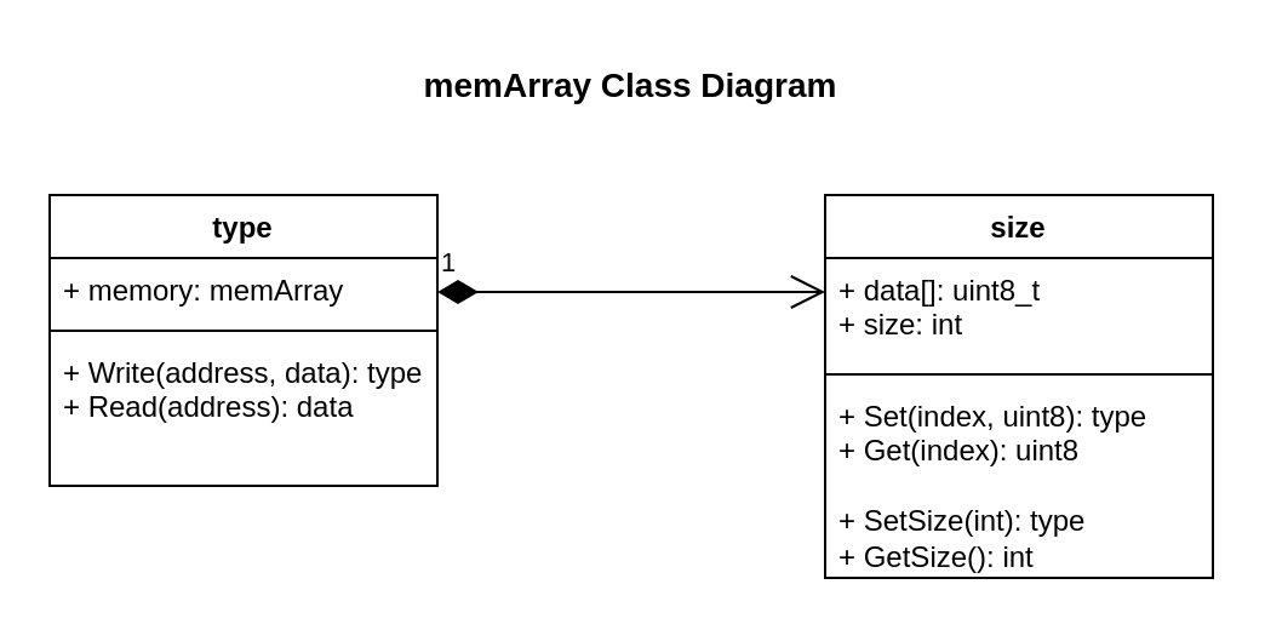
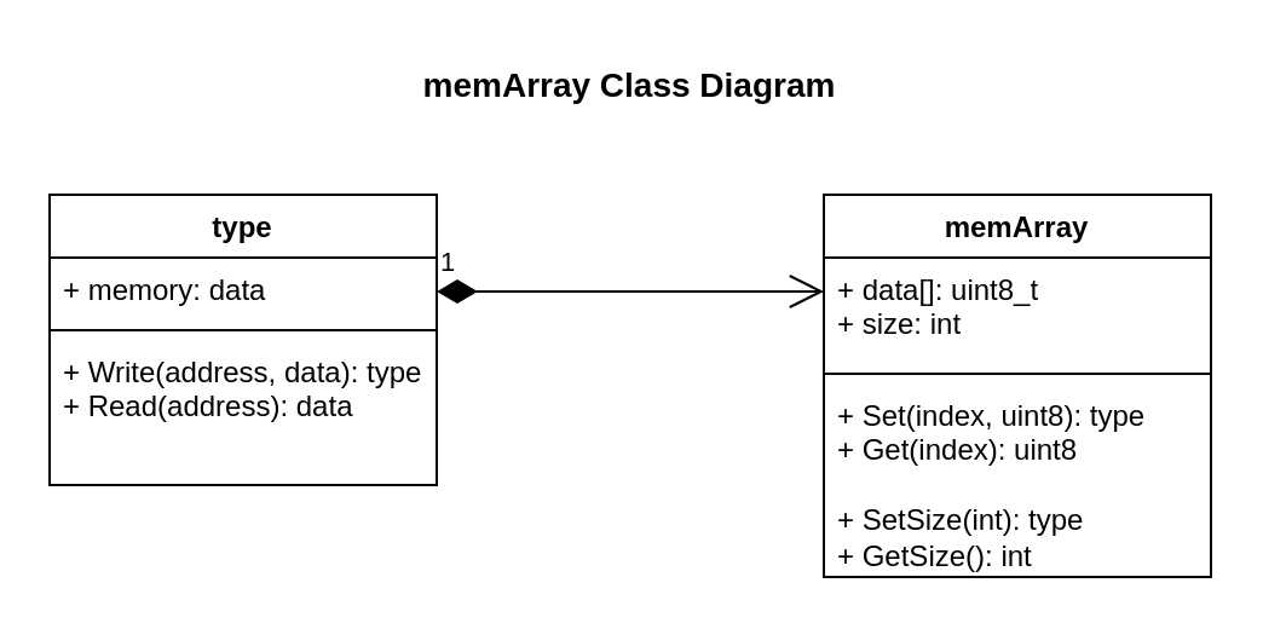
  <mxCell id="0" />
  <mxCell id="1" parent="0" />
  <mxCell id="2" value="type" style="swimlane;fontStyle=1;align=center;verticalAlign=top;childLayout=stackLayout;horizontal=1;startSize=26;horizontalStack=0;resizeParent=1;resizeParentMax=0;resizeLast=0;collapsible=1;marginBottom=0;whiteSpace=wrap;html=1;" parent="1" vertex="1"><mxGeometry x="20" y="80" width="160" height="120" as="geometry" /></mxCell>
- <mxCell id="3" value="+ memory: memArray" style="text;strokeColor=none;fillColor=none;align=left;verticalAlign=top;spacingLeft=4;spacingRight=4;overflow=hidden;rotatable=0;points=[[0,0.5],[1,0.5]];portConstraint=eastwest;whiteSpace=wrap;html=1;" parent="2" vertex="1"><mxGeometry y="26" width="160" height="26" as="geometry" /></mxCell>
+ <mxCell id="3" value="+ memory: data" style="text;strokeColor=none;fillColor=none;align=left;verticalAlign=top;spacingLeft=4;spacingRight=4;overflow=hidden;rotatable=0;points=[[0,0.5],[1,0.5]];portConstraint=eastwest;whiteSpace=wrap;html=1;" parent="2" vertex="1"><mxGeometry y="26" width="160" height="26" as="geometry" /></mxCell>
  <mxCell id="4" value="" style="line;strokeWidth=1;fillColor=none;align=left;verticalAlign=middle;spacingTop=-1;spacingLeft=3;spacingRight=3;rotatable=0;labelPosition=right;points=[];portConstraint=eastwest;strokeColor=inherit;" parent="2" vertex="1"><mxGeometry y="52" width="160" height="8" as="geometry" /></mxCell>
  <mxCell id="5" value="+ Write(address, data): type&lt;div&gt;+ Read(address): data&lt;/div&gt;" style="text;strokeColor=none;fillColor=none;align=left;verticalAlign=top;spacingLeft=4;spacingRight=4;overflow=hidden;rotatable=0;points=[[0,0.5],[1,0.5]];portConstraint=eastwest;whiteSpace=wrap;html=1;" parent="2" vertex="1"><mxGeometry y="60" width="160" height="60" as="geometry" /></mxCell>
  <mxCell id="6" value="1" style="endArrow=open;html=1;endSize=12;startArrow=diamondThin;startSize=14;startFill=1;edgeStyle=orthogonalEdgeStyle;align=left;verticalAlign=bottom;rounded=0;" parent="1" edge="1"><mxGeometry x="-1" y="3" relative="1" as="geometry"><mxPoint x="180" y="120" as="sourcePoint" /><mxPoint x="340" y="120" as="targetPoint" /></mxGeometry></mxCell>
  <mxCell id="7" value="&lt;font style=&quot;font-size: 14px;&quot;&gt;&lt;b&gt;memArray Class Diagram&lt;/b&gt;&lt;/font&gt;" style="text;html=1;align=center;verticalAlign=middle;whiteSpace=wrap;rounded=0;" parent="1" vertex="1"><mxGeometry x="125" y="20" width="270" height="30" as="geometry" /></mxCell>
- <mxCell id="8" value="size" style="swimlane;fontStyle=1;align=center;verticalAlign=top;childLayout=stackLayout;horizontal=1;startSize=26;horizontalStack=0;resizeParent=1;resizeParentMax=0;resizeLast=0;collapsible=1;marginBottom=0;whiteSpace=wrap;html=1;" parent="1" vertex="1"><mxGeometry x="340" y="80" width="160" height="158" as="geometry" /></mxCell>
+ <mxCell id="8" value="memArray" style="swimlane;fontStyle=1;align=center;verticalAlign=top;childLayout=stackLayout;horizontal=1;startSize=26;horizontalStack=0;resizeParent=1;resizeParentMax=0;resizeLast=0;collapsible=1;marginBottom=0;whiteSpace=wrap;html=1;" parent="1" vertex="1"><mxGeometry x="340" y="80" width="160" height="158" as="geometry" /></mxCell>
  <mxCell id="9" value="+ data[]: uint8_t&lt;div&gt;+ size: int&lt;/div&gt;" style="text;strokeColor=none;fillColor=none;align=left;verticalAlign=top;spacingLeft=4;spacingRight=4;overflow=hidden;rotatable=0;points=[[0,0.5],[1,0.5]];portConstraint=eastwest;whiteSpace=wrap;html=1;" parent="8" vertex="1"><mxGeometry y="26" width="160" height="44" as="geometry" /></mxCell>
  <mxCell id="10" value="" style="line;strokeWidth=1;fillColor=none;align=left;verticalAlign=middle;spacingTop=-1;spacingLeft=3;spacingRight=3;rotatable=0;labelPosition=right;points=[];portConstraint=eastwest;strokeColor=inherit;" parent="8" vertex="1"><mxGeometry y="70" width="160" height="8" as="geometry" /></mxCell>
  <mxCell id="11" value="+ Set(index, uint8): type&lt;div&gt;+ Get(index): uint8&lt;/div&gt;&lt;div&gt;&lt;br&gt;&lt;/div&gt;&lt;div&gt;+ SetSize(int): type&lt;/div&gt;&lt;div&gt;+ GetSize(): int&lt;/div&gt;" style="text;strokeColor=none;fillColor=none;align=left;verticalAlign=top;spacingLeft=4;spacingRight=4;overflow=hidden;rotatable=0;points=[[0,0.5],[1,0.5]];portConstraint=eastwest;whiteSpace=wrap;html=1;" parent="8" vertex="1"><mxGeometry y="78" width="160" height="80" as="geometry" /></mxCell>
